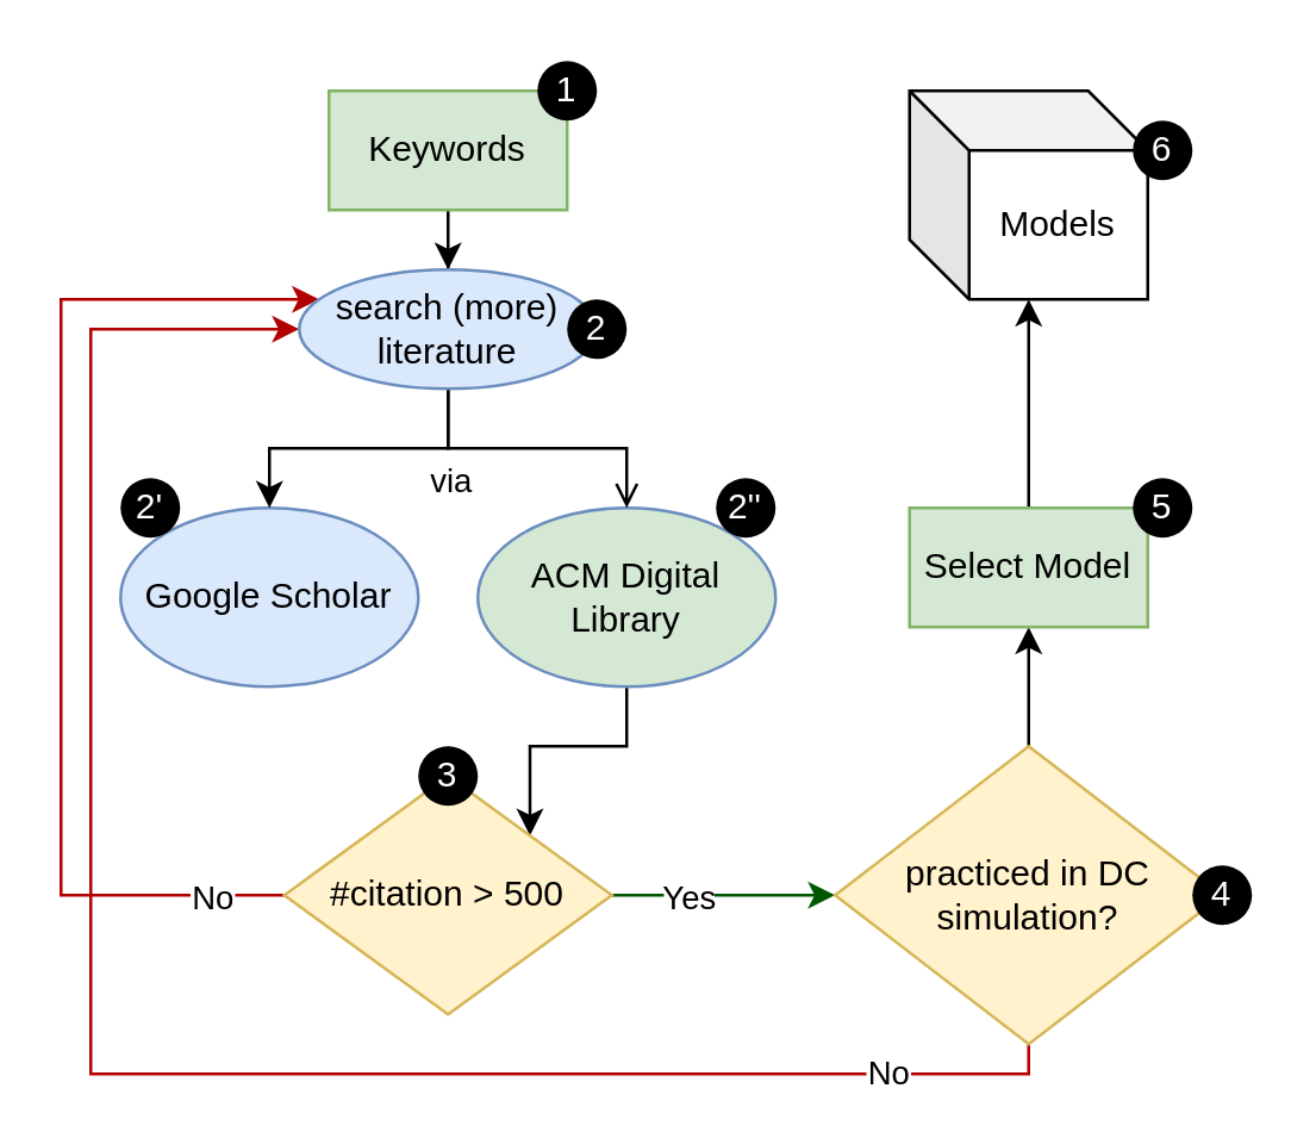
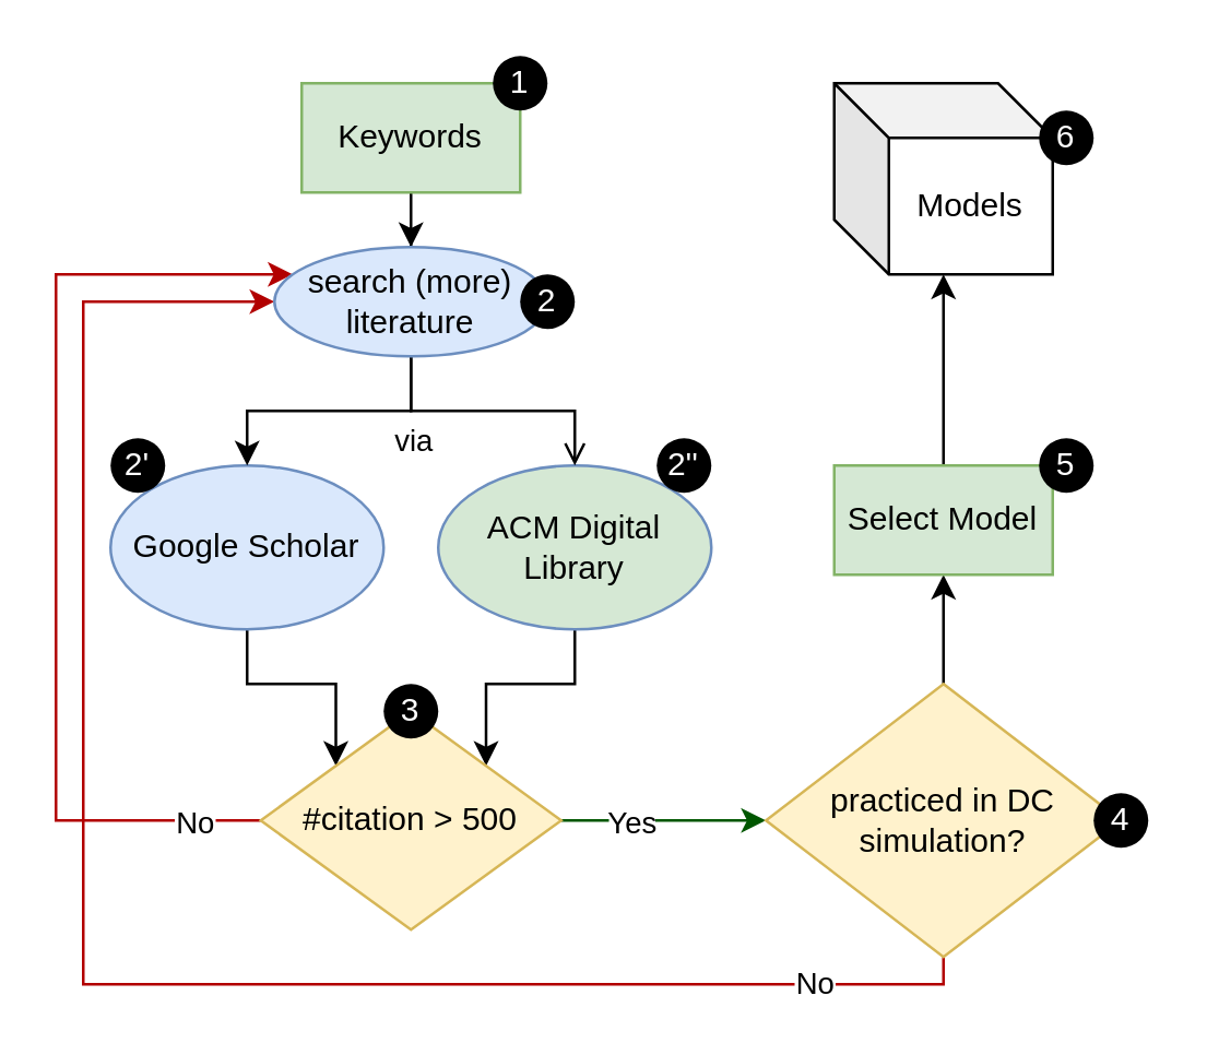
  <mxCell id="0" />
  <mxCell id="1" parent="0" />
  <mxCell id="2" style="edgeStyle=orthogonalEdgeStyle;rounded=0;orthogonalLoop=1;jettySize=auto;html=1;" parent="1" source="3" target="22" edge="1"><mxGeometry relative="1" as="geometry" /></mxCell>
  <mxCell id="3" value="Keywords" style="rounded=0;whiteSpace=wrap;html=1;fillColor=#d5e8d4;strokeColor=#82b366;" parent="1" vertex="1"><mxGeometry x="110" y="30" width="80" height="40" as="geometry" /></mxCell>
+ <mxCell id="4" style="edgeStyle=orthogonalEdgeStyle;rounded=0;orthogonalLoop=1;jettySize=auto;html=1;entryX=0;entryY=0;entryDx=0;entryDy=0;" parent="1" source="5" target="12" edge="1"><mxGeometry relative="1" as="geometry" /></mxCell>
  <mxCell id="5" value="Google Scholar" style="ellipse;whiteSpace=wrap;html=1;fillColor=#dae8fc;strokeColor=#6c8ebf;" parent="1" vertex="1"><mxGeometry x="40" y="170" width="100" height="60" as="geometry" /></mxCell>
  <mxCell id="6" style="edgeStyle=orthogonalEdgeStyle;rounded=0;orthogonalLoop=1;jettySize=auto;html=1;entryX=1;entryY=0;entryDx=0;entryDy=0;" parent="1" source="7" target="12" edge="1"><mxGeometry relative="1" as="geometry" /></mxCell>
  <mxCell id="7" value="ACM Digital Library" style="ellipse;whiteSpace=wrap;html=1;fillColor=#d5e8d4;strokeColor=#6c8ebf;" parent="1" vertex="1"><mxGeometry x="160" y="170" width="100" height="60" as="geometry" /></mxCell>
  <mxCell id="8" style="edgeStyle=orthogonalEdgeStyle;rounded=0;orthogonalLoop=1;jettySize=auto;html=1;fillColor=#008a00;strokeColor=#005700;" parent="1" source="12" target="16" edge="1"><mxGeometry relative="1" as="geometry" /></mxCell>
  <mxCell id="9" value="Yes" style="edgeLabel;html=1;align=center;verticalAlign=middle;resizable=0;points=[];" parent="8" vertex="1" connectable="0"><mxGeometry x="-0.105" y="3" relative="1" as="geometry"><mxPoint x="-9" y="3" as="offset" /></mxGeometry></mxCell>
  <mxCell id="10" style="edgeStyle=orthogonalEdgeStyle;rounded=0;orthogonalLoop=1;jettySize=auto;html=1;fillColor=#e51400;strokeColor=#B20000;" parent="1" source="12" target="22" edge="1"><mxGeometry relative="1" as="geometry"><Array as="points"><mxPoint x="20" y="300" /><mxPoint x="20" y="100" /></Array></mxGeometry></mxCell>
  <mxCell id="11" value="No" style="edgeLabel;html=1;align=center;verticalAlign=middle;resizable=0;points=[];" parent="10" vertex="1" connectable="0"><mxGeometry x="-0.781" relative="1" as="geometry"><mxPoint x="15" as="offset" /></mxGeometry></mxCell>
  <mxCell id="12" value="#citation &amp;gt; 500" style="rhombus;whiteSpace=wrap;html=1;fillColor=#fff2cc;strokeColor=#d6b656;" parent="1" vertex="1"><mxGeometry x="95" y="260" width="110" height="80" as="geometry" /></mxCell>
  <mxCell id="13" style="edgeStyle=orthogonalEdgeStyle;rounded=0;orthogonalLoop=1;jettySize=auto;html=1;fillColor=#e51400;strokeColor=#B20000;" parent="1" source="16" target="22" edge="1"><mxGeometry relative="1" as="geometry"><Array as="points"><mxPoint x="345" y="360" /><mxPoint x="30" y="360" /><mxPoint x="30" y="110" /></Array></mxGeometry></mxCell>
  <mxCell id="14" value="No" style="edgeLabel;html=1;align=center;verticalAlign=middle;resizable=0;points=[];" parent="13" vertex="1" connectable="0"><mxGeometry x="-0.819" y="-1" relative="1" as="geometry"><mxPoint as="offset" /></mxGeometry></mxCell>
  <mxCell id="15" style="edgeStyle=orthogonalEdgeStyle;rounded=0;orthogonalLoop=1;jettySize=auto;html=1;entryX=0.5;entryY=1;entryDx=0;entryDy=0;" parent="1" source="16" target="18" edge="1"><mxGeometry relative="1" as="geometry" /></mxCell>
  <mxCell id="16" value="practiced in DC simulation?" style="rhombus;whiteSpace=wrap;html=1;fillColor=#fff2cc;strokeColor=#d6b656;" parent="1" vertex="1"><mxGeometry x="280" y="250" width="130" height="100" as="geometry" /></mxCell>
  <mxCell id="17" style="edgeStyle=orthogonalEdgeStyle;rounded=0;orthogonalLoop=1;jettySize=auto;html=1;" parent="1" source="18" target="23" edge="1"><mxGeometry relative="1" as="geometry" /></mxCell>
  <mxCell id="18" value="Select Model" style="rounded=0;whiteSpace=wrap;html=1;fillColor=#d5e8d4;strokeColor=#82b366;" parent="1" vertex="1"><mxGeometry x="305" y="170" width="80" height="40" as="geometry" /></mxCell>
  <mxCell id="19" style="edgeStyle=orthogonalEdgeStyle;rounded=0;orthogonalLoop=1;jettySize=auto;html=1;" parent="1" source="22" target="5" edge="1"><mxGeometry relative="1" as="geometry" /></mxCell>
  <mxCell id="20" style="edgeStyle=orthogonalEdgeStyle;rounded=0;orthogonalLoop=1;jettySize=auto;html=1;endArrow=open;" parent="1" source="22" target="7" edge="1"><mxGeometry relative="1" as="geometry" /></mxCell>
  <mxCell id="21" value="via" style="edgeLabel;html=1;align=center;verticalAlign=middle;resizable=0;points=[];" parent="20" vertex="1" connectable="0"><mxGeometry x="-0.184" y="1" relative="1" as="geometry"><mxPoint x="-21" y="11" as="offset" /></mxGeometry></mxCell>
  <mxCell id="22" value="search (more) literature" style="ellipse;whiteSpace=wrap;html=1;fillColor=#dae8fc;strokeColor=#6c8ebf;" parent="1" vertex="1"><mxGeometry x="100" y="90" width="100" height="40" as="geometry" /></mxCell>
  <mxCell id="23" value="Models" style="shape=cube;whiteSpace=wrap;html=1;boundedLbl=1;backgroundOutline=1;darkOpacity=0.05;darkOpacity2=0.1;" parent="1" vertex="1"><mxGeometry x="305" y="30" width="80" height="70" as="geometry" /></mxCell>
  <mxCell id="24" value="1" style="ellipse;whiteSpace=wrap;html=1;aspect=fixed;fontColor=#FFFFFF;fillColor=#000000;strokeColor=none;" parent="1" vertex="1"><mxGeometry x="180" y="20" width="20" height="20" as="geometry" /></mxCell>
  <mxCell id="25" value="2" style="ellipse;whiteSpace=wrap;html=1;aspect=fixed;fontColor=#FFFFFF;fillColor=#000000;strokeColor=none;" parent="1" vertex="1"><mxGeometry x="190" y="100" width="20" height="20" as="geometry" /></mxCell>
  <mxCell id="26" value="2'" style="ellipse;whiteSpace=wrap;html=1;aspect=fixed;fontColor=#FFFFFF;fillColor=#000000;strokeColor=none;" parent="1" vertex="1"><mxGeometry x="40" y="160" width="20" height="20" as="geometry" /></mxCell>
  <mxCell id="27" value="2''" style="ellipse;whiteSpace=wrap;html=1;aspect=fixed;fontColor=#FFFFFF;fillColor=#000000;strokeColor=none;" parent="1" vertex="1"><mxGeometry x="240" y="160" width="20" height="20" as="geometry" /></mxCell>
  <mxCell id="28" value="3" style="ellipse;whiteSpace=wrap;html=1;aspect=fixed;fontColor=#FFFFFF;fillColor=#000000;strokeColor=none;" parent="1" vertex="1"><mxGeometry x="140" y="250" width="20" height="20" as="geometry" /></mxCell>
  <mxCell id="29" value="4" style="ellipse;whiteSpace=wrap;html=1;aspect=fixed;fontColor=#FFFFFF;fillColor=#000000;strokeColor=none;" parent="1" vertex="1"><mxGeometry x="400" y="290" width="20" height="20" as="geometry" /></mxCell>
  <mxCell id="30" value="5" style="ellipse;whiteSpace=wrap;html=1;aspect=fixed;fontColor=#FFFFFF;fillColor=#000000;strokeColor=none;" parent="1" vertex="1"><mxGeometry x="380" y="160" width="20" height="20" as="geometry" /></mxCell>
  <mxCell id="31" value="6" style="ellipse;whiteSpace=wrap;html=1;aspect=fixed;fontColor=#FFFFFF;fillColor=#000000;strokeColor=none;" parent="1" vertex="1"><mxGeometry x="380" y="40" width="20" height="20" as="geometry" /></mxCell>
